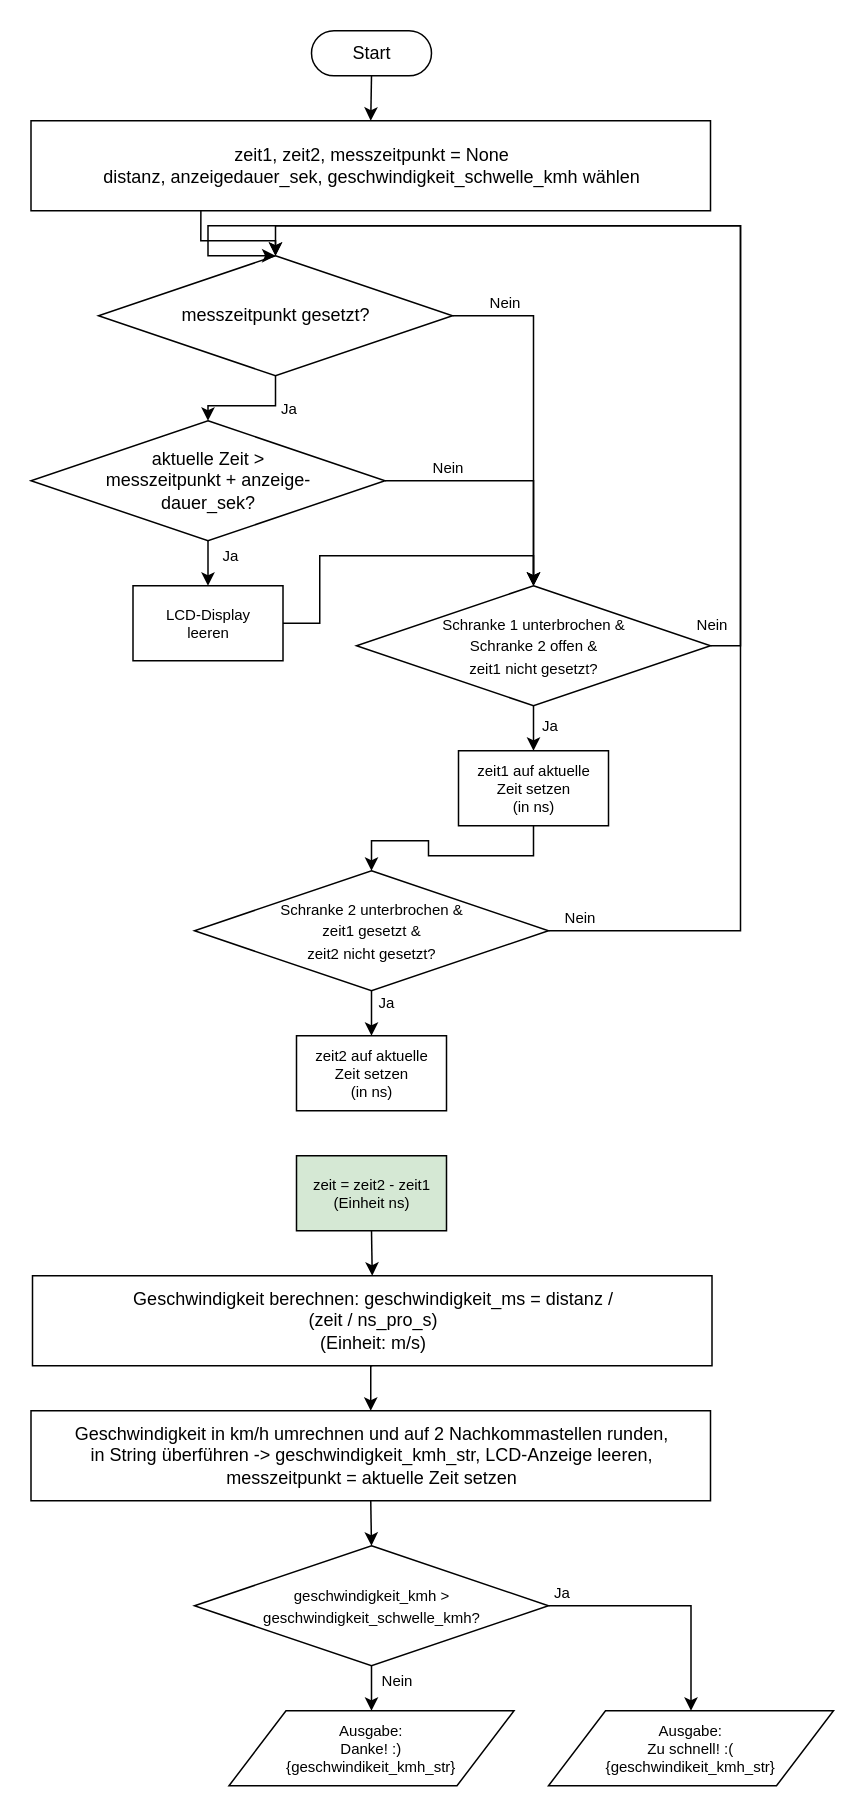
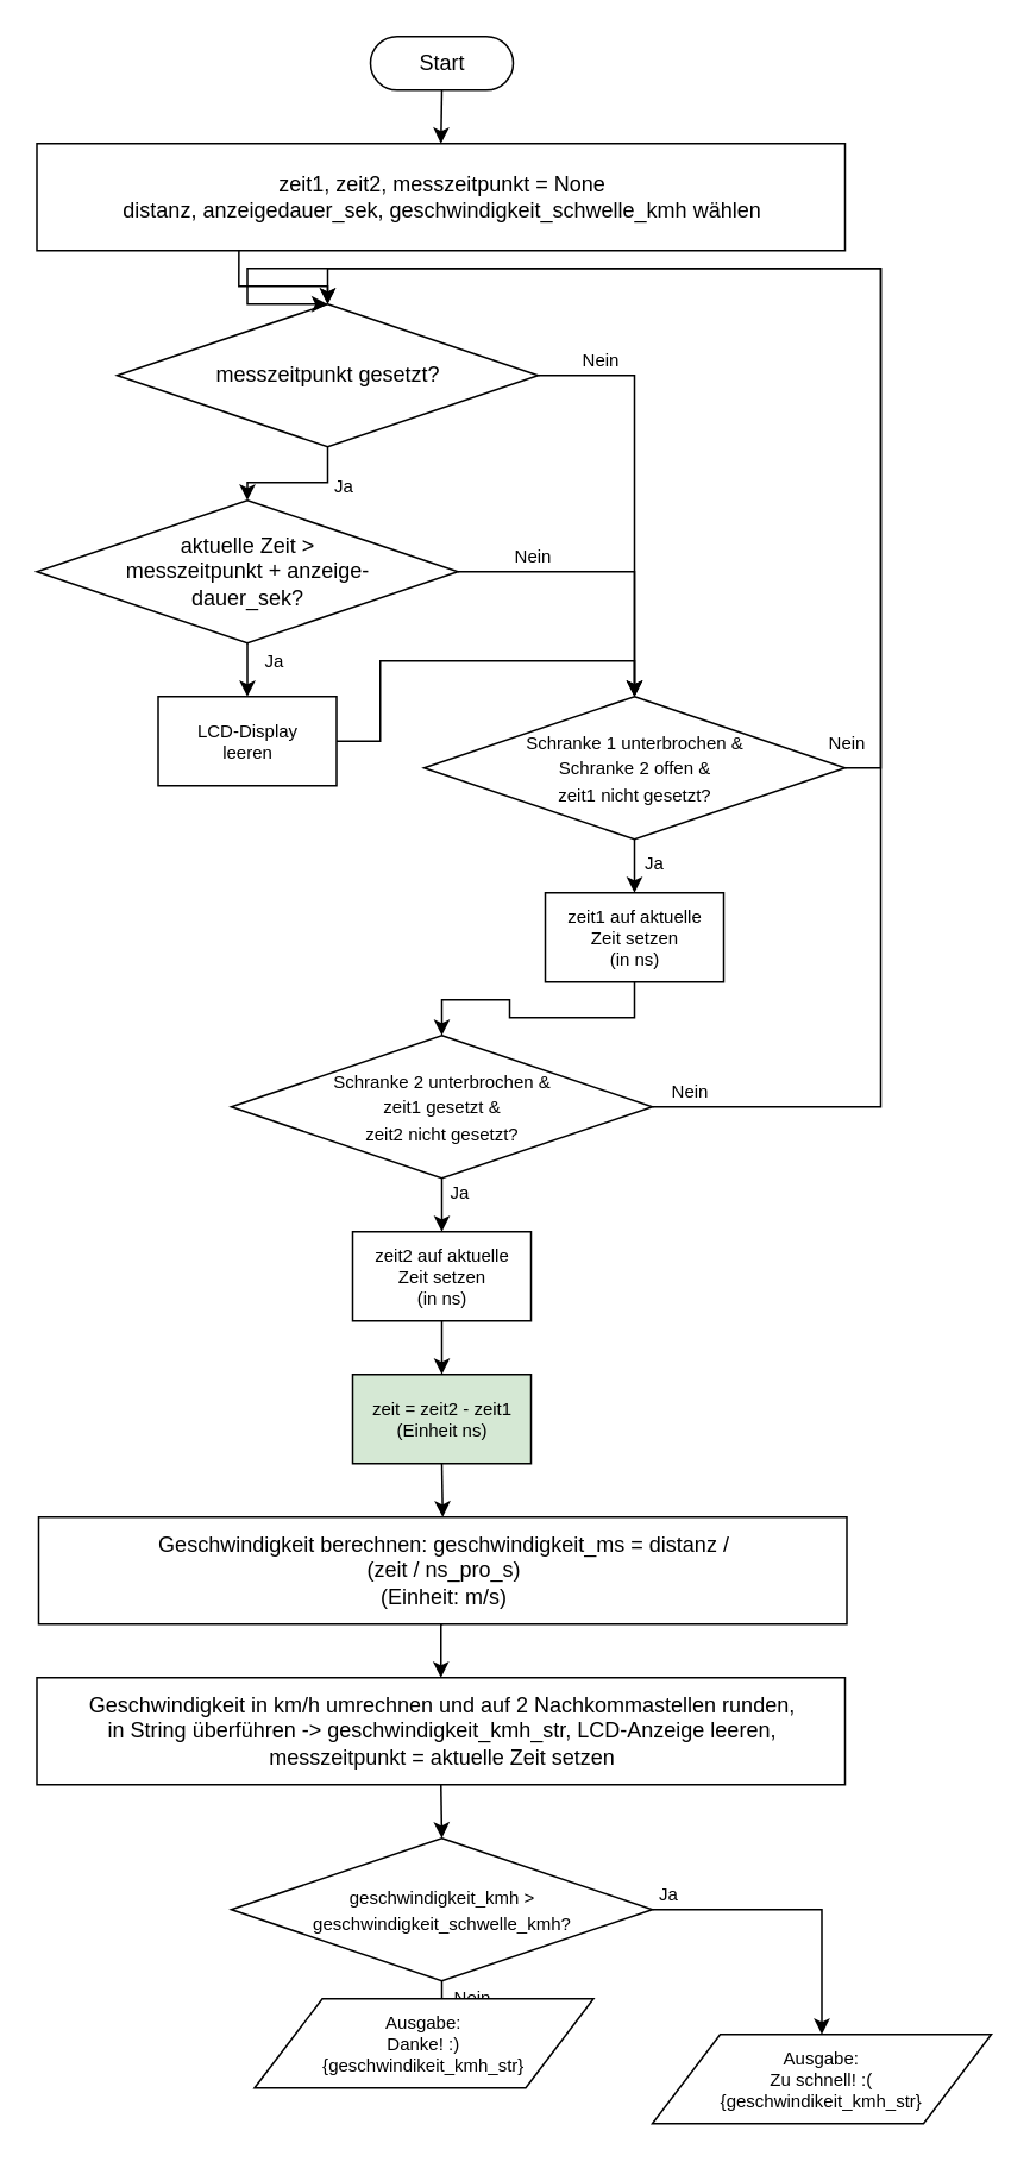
  <mxCell id="0" />
  <mxCell id="1" parent="0" />
  <mxCell id="2" style="edgeStyle=orthogonalEdgeStyle;rounded=0;orthogonalLoop=1;jettySize=auto;html=1;exitX=0.5;exitY=0.5;exitDx=0;exitDy=15;exitPerimeter=0;entryX=0.5;entryY=0;entryDx=0;entryDy=0;fontSize=10;" edge="1" parent="1" source="3" target="5"><mxGeometry relative="1" as="geometry" /></mxCell>
  <mxCell id="3" value="Start" style="html=1;dashed=0;whitespace=wrap;shape=mxgraph.dfd.start" vertex="1" parent="1"><mxGeometry x="207" y="20" width="80" height="30" as="geometry" /></mxCell>
  <mxCell id="4" style="edgeStyle=orthogonalEdgeStyle;rounded=0;orthogonalLoop=1;jettySize=auto;html=1;exitX=0.25;exitY=1;exitDx=0;exitDy=0;entryX=0.5;entryY=0;entryDx=0;entryDy=0;fontSize=10;" edge="1" parent="1" source="5" target="10"><mxGeometry relative="1" as="geometry" /></mxCell>
  <mxCell id="5" value="zeit1, zeit2, messzeitpunkt = None&lt;br&gt;distanz, anzeigedauer_sek, geschwindigkeit_schwelle_kmh wählen" style="html=1;dashed=0;whitespace=wrap;" vertex="1" parent="1"><mxGeometry x="20" y="80" width="453" height="60" as="geometry" /></mxCell>
  <mxCell id="6" style="edgeStyle=orthogonalEdgeStyle;rounded=0;orthogonalLoop=1;jettySize=auto;html=1;exitX=0.5;exitY=1;exitDx=0;exitDy=0;entryX=0.5;entryY=0;entryDx=0;entryDy=0;fontSize=10;" edge="1" parent="1" source="10" target="15"><mxGeometry relative="1" as="geometry" /></mxCell>
  <mxCell id="7" value="Ja" style="edgeLabel;html=1;align=center;verticalAlign=middle;resizable=0;points=[];fontSize=10;" vertex="1" connectable="0" parent="6"><mxGeometry x="-0.311" y="1" relative="1" as="geometry"><mxPoint x="14" as="offset" /></mxGeometry></mxCell>
  <mxCell id="8" style="edgeStyle=orthogonalEdgeStyle;rounded=0;orthogonalLoop=1;jettySize=auto;html=1;exitX=1;exitY=0.5;exitDx=0;exitDy=0;fontSize=10;entryX=0.5;entryY=0;entryDx=0;entryDy=0;" edge="1" parent="1" source="10" target="20"><mxGeometry relative="1" as="geometry"><mxPoint x="393" y="350" as="targetPoint" /></mxGeometry></mxCell>
  <mxCell id="9" value="Nein" style="edgeLabel;html=1;align=center;verticalAlign=middle;resizable=0;points=[];fontSize=10;" vertex="1" connectable="0" parent="8"><mxGeometry x="-0.69" y="-1" relative="1" as="geometry"><mxPoint x="-2" y="-11" as="offset" /></mxGeometry></mxCell>
  <mxCell id="10" value="messzeitpunkt gesetzt?" style="shape=rhombus;html=1;dashed=0;whitespace=wrap;perimeter=rhombusPerimeter;" vertex="1" parent="1"><mxGeometry x="65" y="170" width="236" height="80" as="geometry" /></mxCell>
  <mxCell id="11" style="edgeStyle=orthogonalEdgeStyle;rounded=0;orthogonalLoop=1;jettySize=auto;html=1;exitX=0.5;exitY=1;exitDx=0;exitDy=0;entryX=0.5;entryY=0;entryDx=0;entryDy=0;fontSize=10;" edge="1" parent="1" source="15" target="22"><mxGeometry relative="1" as="geometry" /></mxCell>
  <mxCell id="12" value="Ja" style="edgeLabel;html=1;align=center;verticalAlign=middle;resizable=0;points=[];fontSize=10;" vertex="1" connectable="0" parent="11"><mxGeometry x="-0.422" y="1" relative="1" as="geometry"><mxPoint x="13" as="offset" /></mxGeometry></mxCell>
  <mxCell id="13" style="edgeStyle=orthogonalEdgeStyle;rounded=0;orthogonalLoop=1;jettySize=auto;html=1;exitX=1;exitY=0.5;exitDx=0;exitDy=0;entryX=0.5;entryY=0;entryDx=0;entryDy=0;fontSize=10;" edge="1" parent="1" source="15" target="20"><mxGeometry relative="1" as="geometry" /></mxCell>
  <mxCell id="14" value="Nein" style="edgeLabel;html=1;align=center;verticalAlign=middle;resizable=0;points=[];fontSize=10;" vertex="1" connectable="0" parent="13"><mxGeometry x="-0.502" y="-1" relative="1" as="geometry"><mxPoint x="-1" y="-11" as="offset" /></mxGeometry></mxCell>
  <mxCell id="15" value="aktuelle Zeit &amp;gt;&lt;br&gt;messzeitpunkt + anzeige-&lt;br&gt;dauer_sek?" style="shape=rhombus;html=1;dashed=0;whitespace=wrap;perimeter=rhombusPerimeter;" vertex="1" parent="1"><mxGeometry x="20" y="280" width="236" height="80" as="geometry" /></mxCell>
  <mxCell id="16" style="edgeStyle=orthogonalEdgeStyle;rounded=0;orthogonalLoop=1;jettySize=auto;html=1;exitX=0.5;exitY=1;exitDx=0;exitDy=0;entryX=0.5;entryY=0;entryDx=0;entryDy=0;fontSize=10;" edge="1" parent="1" source="20" target="24"><mxGeometry relative="1" as="geometry" /></mxCell>
  <mxCell id="17" value="Ja" style="edgeLabel;html=1;align=center;verticalAlign=middle;resizable=0;points=[];fontSize=10;" vertex="1" connectable="0" parent="16"><mxGeometry x="-0.232" relative="1" as="geometry"><mxPoint x="10" as="offset" /></mxGeometry></mxCell>
  <mxCell id="18" style="edgeStyle=orthogonalEdgeStyle;rounded=0;orthogonalLoop=1;jettySize=auto;html=1;exitX=1;exitY=0.5;exitDx=0;exitDy=0;fontSize=10;entryX=0.5;entryY=0;entryDx=0;entryDy=0;" edge="1" parent="1" source="20" target="10"><mxGeometry relative="1" as="geometry"><mxPoint x="303" y="230" as="targetPoint" /></mxGeometry></mxCell>
  <mxCell id="19" value="Nein" style="edgeLabel;html=1;align=center;verticalAlign=middle;resizable=0;points=[];fontSize=10;" vertex="1" connectable="0" parent="18"><mxGeometry x="-0.977" y="1" relative="1" as="geometry"><mxPoint x="-7" y="-14" as="offset" /></mxGeometry></mxCell>
  <mxCell id="20" value="&lt;font style=&quot;font-size: 10px&quot;&gt;Schranke 1 unterbrochen &amp;amp;&lt;br&gt;Schranke 2 offen &amp;amp;&lt;br&gt;zeit1 nicht gesetzt?&lt;/font&gt;" style="shape=rhombus;html=1;dashed=0;whitespace=wrap;perimeter=rhombusPerimeter;" vertex="1" parent="1"><mxGeometry x="237" y="390" width="236" height="80" as="geometry" /></mxCell>
  <mxCell id="21" style="edgeStyle=orthogonalEdgeStyle;rounded=0;orthogonalLoop=1;jettySize=auto;html=1;exitX=1;exitY=0.5;exitDx=0;exitDy=0;entryX=0.5;entryY=0;entryDx=0;entryDy=0;fontSize=10;" edge="1" parent="1" source="22" target="20"><mxGeometry relative="1" as="geometry" /></mxCell>
  <mxCell id="22" value="LCD-Display&lt;br&gt;leeren" style="html=1;dashed=0;whitespace=wrap;fontSize=10;" vertex="1" parent="1"><mxGeometry x="88" y="390" width="100" height="50" as="geometry" /></mxCell>
  <mxCell id="23" style="edgeStyle=orthogonalEdgeStyle;rounded=0;orthogonalLoop=1;jettySize=auto;html=1;exitX=0.5;exitY=1;exitDx=0;exitDy=0;entryX=0.5;entryY=0;entryDx=0;entryDy=0;fontSize=10;" edge="1" parent="1" source="24" target="29"><mxGeometry relative="1" as="geometry" /></mxCell>
  <mxCell id="24" value="zeit1 auf aktuelle&lt;br&gt;Zeit setzen&lt;br&gt;(in ns)" style="html=1;dashed=0;whitespace=wrap;fontSize=10;" vertex="1" parent="1"><mxGeometry x="305" y="500" width="100" height="50" as="geometry" /></mxCell>
  <mxCell id="25" style="edgeStyle=orthogonalEdgeStyle;rounded=0;orthogonalLoop=1;jettySize=auto;html=1;exitX=0.5;exitY=1;exitDx=0;exitDy=0;entryX=0.5;entryY=0;entryDx=0;entryDy=0;fontSize=10;" edge="1" parent="1" source="29" target="31"><mxGeometry relative="1" as="geometry" /></mxCell>
  <mxCell id="26" value="Ja" style="edgeLabel;html=1;align=center;verticalAlign=middle;resizable=0;points=[];fontSize=10;" vertex="1" connectable="0" parent="25"><mxGeometry x="-0.517" y="-1" relative="1" as="geometry"><mxPoint x="10" as="offset" /></mxGeometry></mxCell>
  <mxCell id="27" style="edgeStyle=orthogonalEdgeStyle;rounded=0;orthogonalLoop=1;jettySize=auto;html=1;exitX=1;exitY=0.5;exitDx=0;exitDy=0;fontSize=10;entryX=0.5;entryY=0;entryDx=0;entryDy=0;" edge="1" parent="1" source="29" target="10"><mxGeometry relative="1" as="geometry"><mxPoint x="243" y="260" as="targetPoint" /><Array as="points"><mxPoint x="493" y="620" /><mxPoint x="493" y="150" /><mxPoint x="138" y="150" /></Array></mxGeometry></mxCell>
  <mxCell id="28" value="Nein" style="edgeLabel;html=1;align=center;verticalAlign=middle;resizable=0;points=[];fontSize=10;" vertex="1" connectable="0" parent="27"><mxGeometry x="-0.903" y="2" relative="1" as="geometry"><mxPoint x="-29" y="-8" as="offset" /></mxGeometry></mxCell>
  <mxCell id="29" value="&lt;font style=&quot;font-size: 10px&quot;&gt;Schranke 2 unterbrochen &amp;amp;&lt;br&gt;zeit1 gesetzt &amp;amp;&lt;br&gt;zeit2 nicht gesetzt?&lt;/font&gt;" style="shape=rhombus;html=1;dashed=0;whitespace=wrap;perimeter=rhombusPerimeter;" vertex="1" parent="1"><mxGeometry x="129" y="580" width="236" height="80" as="geometry" /></mxCell>
+ <mxCell id="30" style="edgeStyle=orthogonalEdgeStyle;rounded=0;orthogonalLoop=1;jettySize=auto;html=1;exitX=0.5;exitY=1;exitDx=0;exitDy=0;fontSize=10;" edge="1" parent="1" source="31" target="33"><mxGeometry relative="1" as="geometry" /></mxCell>
  <mxCell id="31" value="zeit2 auf aktuelle&lt;br&gt;Zeit setzen&lt;br&gt;(in ns)" style="html=1;dashed=0;whitespace=wrap;fontSize=10;" vertex="1" parent="1"><mxGeometry x="197" y="690" width="100" height="50" as="geometry" /></mxCell>
  <mxCell id="32" style="edgeStyle=orthogonalEdgeStyle;rounded=0;orthogonalLoop=1;jettySize=auto;html=1;exitX=0.5;exitY=1;exitDx=0;exitDy=0;entryX=0.5;entryY=0;entryDx=0;entryDy=0;fontSize=10;" edge="1" parent="1" source="33" target="35"><mxGeometry relative="1" as="geometry" /></mxCell>
  <mxCell id="33" value="zeit = zeit2 - zeit1&lt;br&gt;(Einheit ns)" style="html=1;dashed=0;whitespace=wrap;fontSize=10;fillColor=#d5e8d4;" vertex="1" parent="1"><mxGeometry x="197" y="770" width="100" height="50" as="geometry" /></mxCell>
  <mxCell id="34" style="edgeStyle=orthogonalEdgeStyle;rounded=0;orthogonalLoop=1;jettySize=auto;html=1;exitX=0.5;exitY=1;exitDx=0;exitDy=0;entryX=0.5;entryY=0;entryDx=0;entryDy=0;fontSize=10;" edge="1" parent="1" source="35" target="37"><mxGeometry relative="1" as="geometry" /></mxCell>
  <mxCell id="35" value="Geschwindigkeit berechnen: geschwindigkeit_ms = distanz /&lt;br&gt;(zeit / ns_pro_s)&lt;br&gt;(Einheit: m/s)" style="html=1;dashed=0;whitespace=wrap;" vertex="1" parent="1"><mxGeometry x="21" y="850" width="453" height="60" as="geometry" /></mxCell>
  <mxCell id="36" style="edgeStyle=orthogonalEdgeStyle;rounded=0;orthogonalLoop=1;jettySize=auto;html=1;exitX=0.5;exitY=1;exitDx=0;exitDy=0;entryX=0.5;entryY=0;entryDx=0;entryDy=0;fontSize=10;" edge="1" parent="1" source="37" target="42"><mxGeometry relative="1" as="geometry" /></mxCell>
  <mxCell id="37" value="Geschwindigkeit in km/h umrechnen und auf 2 Nachkommastellen runden,&lt;br&gt;in String überführen -&amp;gt; geschwindigkeit_kmh_str, LCD-Anzeige leeren,&lt;br&gt;messzeitpunkt = aktuelle Zeit setzen" style="html=1;dashed=0;whitespace=wrap;" vertex="1" parent="1"><mxGeometry x="20" y="940" width="453" height="60" as="geometry" /></mxCell>
  <mxCell id="38" style="edgeStyle=orthogonalEdgeStyle;rounded=0;orthogonalLoop=1;jettySize=auto;html=1;exitX=0.5;exitY=1;exitDx=0;exitDy=0;fontSize=10;" edge="1" parent="1" source="42" target="43"><mxGeometry relative="1" as="geometry" /></mxCell>
  <mxCell id="39" value="Nein" style="edgeLabel;html=1;align=center;verticalAlign=middle;resizable=0;points=[];fontSize=10;" vertex="1" connectable="0" parent="38"><mxGeometry x="-0.653" y="1" relative="1" as="geometry"><mxPoint x="15" as="offset" /></mxGeometry></mxCell>
  <mxCell id="40" style="edgeStyle=orthogonalEdgeStyle;rounded=0;orthogonalLoop=1;jettySize=auto;html=1;exitX=1;exitY=0.5;exitDx=0;exitDy=0;entryX=0.5;entryY=0;entryDx=0;entryDy=0;fontSize=10;" edge="1" parent="1" source="42" target="44"><mxGeometry relative="1" as="geometry" /></mxCell>
  <mxCell id="41" value="Ja" style="edgeLabel;html=1;align=center;verticalAlign=middle;resizable=0;points=[];fontSize=10;" vertex="1" connectable="0" parent="40"><mxGeometry x="-0.5" y="2" relative="1" as="geometry"><mxPoint x="-33" y="-8" as="offset" /></mxGeometry></mxCell>
  <mxCell id="42" value="&lt;font style=&quot;font-size: 10px&quot;&gt;geschwindigkeit_kmh &amp;gt;&lt;br&gt;geschwindigkeit_schwelle_kmh?&lt;/font&gt;" style="shape=rhombus;html=1;dashed=0;whitespace=wrap;perimeter=rhombusPerimeter;" vertex="1" parent="1"><mxGeometry x="129" y="1030" width="236" height="80" as="geometry" /></mxCell>
- <mxCell id="43" value="Ausgabe:&lt;br&gt;Danke! :)&lt;br&gt;{geschwindikeit_kmh_str}" style="shape=parallelogram;perimeter=parallelogramPerimeter;whiteSpace=wrap;html=1;dashed=0;fontSize=10;" vertex="1" parent="1"><mxGeometry x="152" y="1140" width="190" height="50" as="geometry" /></mxCell>
+ <mxCell id="43" value="Ausgabe:&lt;br&gt;Danke! :)&lt;br&gt;{geschwindikeit_kmh_str}" style="shape=parallelogram;perimeter=parallelogramPerimeter;whiteSpace=wrap;html=1;dashed=0;fontSize=10;" vertex="1" parent="1"><mxGeometry x="142" y="1120" width="190" height="50" as="geometry" /></mxCell>
  <mxCell id="44" value="Ausgabe:&lt;br&gt;Zu schnell! :(&lt;br&gt;{geschwindikeit_kmh_str}" style="shape=parallelogram;perimeter=parallelogramPerimeter;whiteSpace=wrap;html=1;dashed=0;fontSize=10;" vertex="1" parent="1"><mxGeometry x="365" y="1140" width="190" height="50" as="geometry" /></mxCell>
